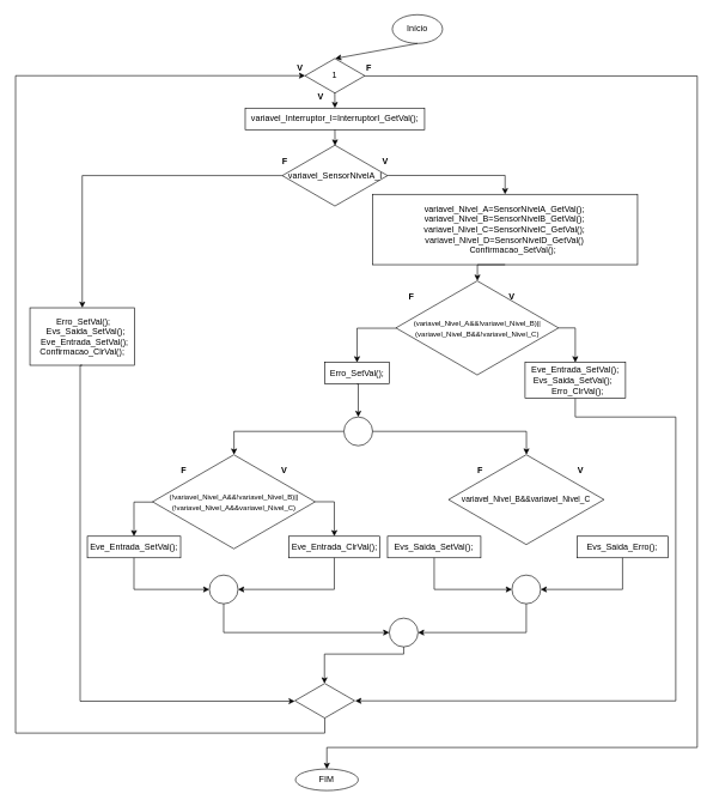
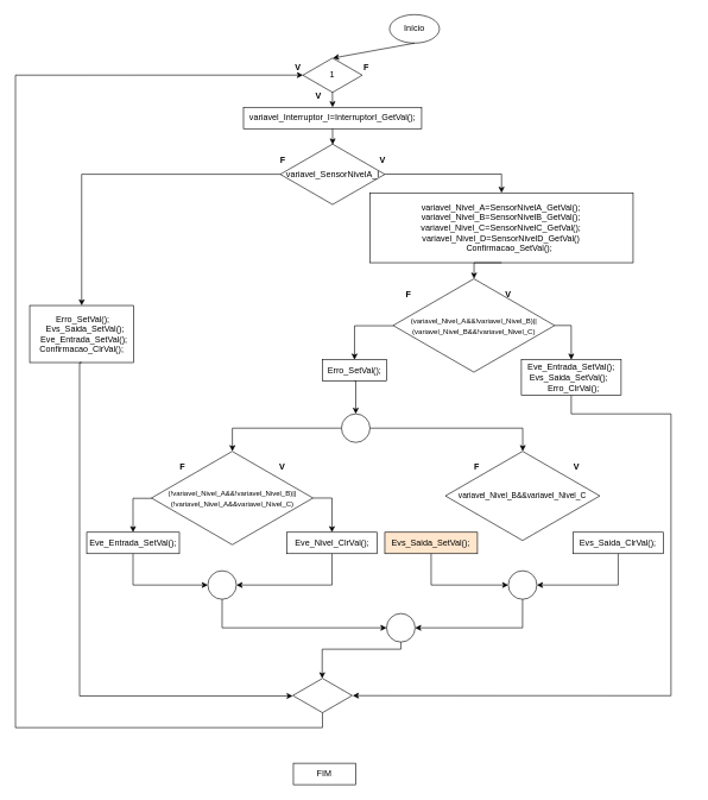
  <mxCell id="0" />
  <mxCell id="1" parent="0" />
  <mxCell id="2" value="Início" style="ellipse;whiteSpace=wrap;html=1;" parent="1" vertex="1"><mxGeometry x="545.93" y="20" width="70" height="40" as="geometry" /></mxCell>
  <mxCell id="3" value="1" style="html=1;whiteSpace=wrap;aspect=fixed;shape=isoRectangle;" parent="1" vertex="1"><mxGeometry x="424.26" y="80" width="83.34" height="50" as="geometry" /></mxCell>
  <mxCell id="4" value="variavel_Interruptor_I=InterruptorI_GetVal();" style="rounded=0;whiteSpace=wrap;html=1;" parent="1" vertex="1"><mxGeometry x="340.93" y="150" width="250" height="30" as="geometry" /></mxCell>
  <mxCell id="5" value="" style="endArrow=classic;html=1;rounded=0;exitX=0.5;exitY=1;exitDx=0;exitDy=0;entryX=0.505;entryY=0.02;entryDx=0;entryDy=0;entryPerimeter=0;" parent="1" source="2" target="3" edge="1"><mxGeometry width="50" height="50" relative="1" as="geometry"><mxPoint x="460.93" y="160" as="sourcePoint" /><mxPoint x="510.93" y="110" as="targetPoint" /></mxGeometry></mxCell>
  <mxCell id="6" value="" style="endArrow=classic;html=1;rounded=0;exitX=0.498;exitY=0.969;exitDx=0;exitDy=0;entryX=0.5;entryY=0;entryDx=0;entryDy=0;exitPerimeter=0;" parent="1" source="3" target="4" edge="1"><mxGeometry width="50" height="50" relative="1" as="geometry"><mxPoint x="465.93" y="60" as="sourcePoint" /><mxPoint x="466.347" y="81" as="targetPoint" /></mxGeometry></mxCell>
  <mxCell id="7" value="variavel_SensorNivelA_I" style="html=1;whiteSpace=wrap;aspect=fixed;shape=isoRectangle;" parent="1" vertex="1"><mxGeometry x="392.6" y="200" width="146.67" height="87.99" as="geometry" /></mxCell>
  <mxCell id="8" value="&lt;b&gt;F&lt;/b&gt;" style="text;html=1;align=center;verticalAlign=middle;resizable=0;points=[];autosize=1;strokeColor=none;fillColor=none;" parent="1" vertex="1"><mxGeometry x="380.93" y="210" width="30" height="30" as="geometry" /></mxCell>
  <mxCell id="9" value="" style="endArrow=classic;html=1;rounded=0;exitX=0.5;exitY=1;exitDx=0;exitDy=0;entryX=0.501;entryY=0.025;entryDx=0;entryDy=0;entryPerimeter=0;" parent="1" source="4" target="7" edge="1"><mxGeometry width="50" height="50" relative="1" as="geometry"><mxPoint x="475.763" y="138.45" as="sourcePoint" /><mxPoint x="475.93" y="160" as="targetPoint" /></mxGeometry></mxCell>
  <mxCell id="10" value="&lt;b&gt;V&lt;/b&gt;" style="text;html=1;align=center;verticalAlign=middle;resizable=0;points=[];autosize=1;strokeColor=none;fillColor=none;" parent="1" vertex="1"><mxGeometry x="520.93" y="210" width="30" height="30" as="geometry" /></mxCell>
  <mxCell id="11" value="&lt;div&gt;variavel_Nivel_A=SensorNivelA_GetVal();&lt;/div&gt;&lt;div&gt;variavel_Nivel_B=SensorNivelB_GetVal();&lt;/div&gt;&lt;div&gt;variavel_Nivel_C=SensorNivelC_GetVal();&lt;/div&gt;&lt;div&gt;variavel_Nivel_D=SensorNivelD_GetVal()&lt;/div&gt;&lt;div&gt;&amp;nbsp; &amp;nbsp; &amp;nbsp; &amp;nbsp;Confirmacao_SetVal();&lt;/div&gt;" style="rounded=0;whiteSpace=wrap;html=1;align=center;" parent="1" vertex="1"><mxGeometry x="518.46" y="270" width="369.24" height="97.99" as="geometry" /></mxCell>
  <mxCell id="12" value="" style="edgeStyle=segmentEdgeStyle;endArrow=classic;html=1;rounded=0;entryX=0.5;entryY=0;entryDx=0;entryDy=0;exitX=1.001;exitY=0.497;exitDx=0;exitDy=0;exitPerimeter=0;" parent="1" source="7" target="11" edge="1"><mxGeometry width="50" height="50" relative="1" as="geometry"><mxPoint x="520.93" y="260" as="sourcePoint" /><mxPoint x="570.93" y="210" as="targetPoint" /></mxGeometry></mxCell>
  <mxCell id="13" value="&lt;font style=&quot;font-size: 10px;&quot;&gt;(variavel_Nivel_A&amp;amp;&amp;amp;!variavel_Nivel_B)||(variavel_Nivel_B&amp;amp;&amp;amp;!variavel_Nivel_C)&lt;/font&gt;" style="html=1;whiteSpace=wrap;aspect=fixed;shape=isoRectangle;" parent="1" vertex="1"><mxGeometry x="550.93" y="387.99" width="226.69" height="136" as="geometry" /></mxCell>
  <mxCell id="14" value="&lt;b&gt;F&lt;/b&gt;" style="text;html=1;align=center;verticalAlign=middle;resizable=0;points=[];autosize=1;strokeColor=none;fillColor=none;" parent="1" vertex="1"><mxGeometry x="556.76" y="397.99" width="30" height="30" as="geometry" /></mxCell>
  <mxCell id="15" value="&lt;b&gt;V&lt;/b&gt;" style="text;html=1;align=center;verticalAlign=middle;resizable=0;points=[];autosize=1;strokeColor=none;fillColor=none;" parent="1" vertex="1"><mxGeometry x="696.76" y="397.99" width="30" height="30" as="geometry" /></mxCell>
  <mxCell id="16" value="&lt;div&gt;Eve_Entrada_SetVal();&lt;/div&gt;&lt;div&gt;Evs_Saida_SetVal();&lt;span style=&quot;background-color: initial;&quot;&gt;&amp;nbsp;&amp;nbsp;&lt;/span&gt;&lt;/div&gt;&lt;div&gt;&lt;span style=&quot;background-color: initial;&quot;&gt;&amp;nbsp; Erro_ClrVal();&lt;/span&gt;&lt;/div&gt;" style="rounded=0;whiteSpace=wrap;html=1;align=center;" parent="1" vertex="1"><mxGeometry x="730.93" y="503.99" width="140" height="50" as="geometry" /></mxCell>
  <mxCell id="17" value="" style="edgeStyle=segmentEdgeStyle;endArrow=classic;html=1;rounded=0;entryX=0.5;entryY=0;entryDx=0;entryDy=0;exitX=1;exitY=0.5;exitDx=0;exitDy=0;exitPerimeter=0;" parent="1" source="13" target="16" edge="1"><mxGeometry width="50" height="50" relative="1" as="geometry"><mxPoint x="691.76" y="457.99" as="sourcePoint" /><mxPoint x="741.76" y="407.99" as="targetPoint" /><Array as="points"><mxPoint x="800.93" y="456" /></Array></mxGeometry></mxCell>
  <mxCell id="18" value="" style="edgeStyle=segmentEdgeStyle;endArrow=classic;html=1;rounded=0;entryX=0.5;entryY=0;entryDx=0;entryDy=0;exitX=0.002;exitY=0.503;exitDx=0;exitDy=0;exitPerimeter=0;" parent="1" source="13" target="19" edge="1"><mxGeometry width="50" height="50" relative="1" as="geometry"><mxPoint x="765.337" y="465.582" as="sourcePoint" /><mxPoint x="835.11" y="517.99" as="targetPoint" /></mxGeometry></mxCell>
  <mxCell id="19" value="Erro_SetVal();" style="rounded=0;whiteSpace=wrap;html=1;align=center;" parent="1" vertex="1"><mxGeometry x="451.76" y="503.99" width="90" height="30" as="geometry" /></mxCell>
  <mxCell id="20" value="" style="edgeStyle=segmentEdgeStyle;endArrow=classic;html=1;rounded=0;entryX=0.501;entryY=0.018;entryDx=0;entryDy=0;exitX=0.5;exitY=1;exitDx=0;exitDy=0;entryPerimeter=0;" parent="1" source="11" target="13" edge="1"><mxGeometry width="50" height="50" relative="1" as="geometry"><mxPoint x="538.873" y="466.398" as="sourcePoint" /><mxPoint x="506.76" y="503.99" as="targetPoint" /></mxGeometry></mxCell>
  <mxCell id="21" value="&lt;font style=&quot;font-size: 10px;&quot;&gt;(!variavel_Nivel_A&amp;amp;&amp;amp;!variavel_Nivel_B)||(!variavel_Nivel_A&amp;amp;&amp;amp;variavel_Nivel_C)&lt;/font&gt;" style="html=1;whiteSpace=wrap;aspect=fixed;shape=isoRectangle;" parent="1" vertex="1"><mxGeometry x="211.77" y="630" width="226.69" height="136" as="geometry" /></mxCell>
  <mxCell id="22" value="&lt;b&gt;F&lt;/b&gt;" style="text;html=1;align=center;verticalAlign=middle;resizable=0;points=[];autosize=1;strokeColor=none;fillColor=none;" parent="1" vertex="1"><mxGeometry x="240.11" y="640" width="30" height="30" as="geometry" /></mxCell>
  <mxCell id="23" value="&lt;b&gt;V&lt;/b&gt;" style="text;html=1;align=center;verticalAlign=middle;resizable=0;points=[];autosize=1;strokeColor=none;fillColor=none;" parent="1" vertex="1"><mxGeometry x="380.11" y="640" width="30" height="30" as="geometry" /></mxCell>
- <mxCell id="24" value="Eve_Entrada_ClrVal();" style="rounded=0;whiteSpace=wrap;html=1;align=center;" parent="1" vertex="1"><mxGeometry x="401.77" y="746" width="126.65" height="30" as="geometry" /></mxCell>
+ <mxCell id="24" value="Eve_Nivel_ClrVal();" style="rounded=0;whiteSpace=wrap;html=1;align=center;" parent="1" vertex="1"><mxGeometry x="401.77" y="746" width="126.65" height="30" as="geometry" /></mxCell>
  <mxCell id="25" value="" style="edgeStyle=segmentEdgeStyle;endArrow=classic;html=1;rounded=0;entryX=0.5;entryY=0;entryDx=0;entryDy=0;exitX=1;exitY=0.5;exitDx=0;exitDy=0;exitPerimeter=0;" parent="1" source="21" target="24" edge="1"><mxGeometry width="50" height="50" relative="1" as="geometry"><mxPoint x="375.11" y="700" as="sourcePoint" /><mxPoint x="425.11" y="650" as="targetPoint" /><Array as="points"><mxPoint x="464.93" y="698" /></Array></mxGeometry></mxCell>
  <mxCell id="26" value="" style="edgeStyle=segmentEdgeStyle;endArrow=classic;html=1;rounded=0;entryX=0.5;entryY=0;entryDx=0;entryDy=0;exitX=0.002;exitY=0.503;exitDx=0;exitDy=0;exitPerimeter=0;" parent="1" source="21" target="27" edge="1"><mxGeometry width="50" height="50" relative="1" as="geometry"><mxPoint x="448.687" y="707.592" as="sourcePoint" /><mxPoint x="518.46" y="760" as="targetPoint" /></mxGeometry></mxCell>
  <mxCell id="27" value="Eve_Entrada_SetVal();" style="rounded=0;whiteSpace=wrap;html=1;align=center;" parent="1" vertex="1"><mxGeometry x="120.93" y="746" width="130" height="30" as="geometry" /></mxCell>
  <mxCell id="28" value="" style="edgeStyle=segmentEdgeStyle;endArrow=classic;html=1;rounded=0;entryX=0.501;entryY=0.018;entryDx=0;entryDy=0;entryPerimeter=0;exitX=0;exitY=0.5;exitDx=0;exitDy=0;" parent="1" source="29" target="21" edge="1"><mxGeometry width="50" height="50" relative="1" as="geometry"><mxPoint x="390.11" y="580" as="sourcePoint" /><mxPoint x="295.11" y="692" as="targetPoint" /></mxGeometry></mxCell>
  <mxCell id="29" value="" style="ellipse;whiteSpace=wrap;html=1;aspect=fixed;fontSize=10;" parent="1" vertex="1"><mxGeometry x="478.46" y="580" width="40" height="40" as="geometry" /></mxCell>
  <mxCell id="30" value="&lt;font style=&quot;font-size: 11px;&quot;&gt;variavel_Nivel_B&amp;amp;&amp;amp;variavel_Nivel_C&lt;/font&gt;" style="html=1;whiteSpace=wrap;aspect=fixed;shape=isoRectangle;" parent="1" vertex="1"><mxGeometry x="624.28" y="630" width="216.69" height="130" as="geometry" /></mxCell>
  <mxCell id="31" value="&lt;b&gt;F&lt;/b&gt;" style="text;html=1;align=center;verticalAlign=middle;resizable=0;points=[];autosize=1;strokeColor=none;fillColor=none;" parent="1" vertex="1"><mxGeometry x="652.62" y="640" width="30" height="30" as="geometry" /></mxCell>
  <mxCell id="32" value="&lt;b&gt;V&lt;/b&gt;" style="text;html=1;align=center;verticalAlign=middle;resizable=0;points=[];autosize=1;strokeColor=none;fillColor=none;" parent="1" vertex="1"><mxGeometry x="792.62" y="640" width="30" height="30" as="geometry" /></mxCell>
- <mxCell id="33" value="Evs_Saida_Erro();" style="rounded=0;whiteSpace=wrap;html=1;align=center;" parent="1" vertex="1"><mxGeometry x="803.44" y="746" width="126.65" height="30" as="geometry" /></mxCell>
- <mxCell id="34" value="Evs_Saida_SetVal();" style="rounded=0;whiteSpace=wrap;html=1;align=center;" parent="1" vertex="1"><mxGeometry x="539.27" y="746" width="130" height="30" as="geometry" /></mxCell>
+ <mxCell id="33" value="Evs_Saida_ClrVal();" style="rounded=0;whiteSpace=wrap;html=1;align=center;" parent="1" vertex="1"><mxGeometry x="803.44" y="746" width="126.65" height="30" as="geometry" /></mxCell>
+ <mxCell id="34" value="Evs_Saida_SetVal();" style="rounded=0;whiteSpace=wrap;html=1;align=center;fillColor=#ffe6cc;" parent="1" vertex="1"><mxGeometry x="539.27" y="746" width="130" height="30" as="geometry" /></mxCell>
  <mxCell id="35" value="" style="edgeStyle=segmentEdgeStyle;endArrow=classic;html=1;rounded=0;entryX=0.501;entryY=0.018;entryDx=0;entryDy=0;entryPerimeter=0;exitX=1;exitY=0.5;exitDx=0;exitDy=0;" parent="1" source="29" target="30" edge="1"><mxGeometry width="50" height="50" relative="1" as="geometry"><mxPoint x="878.45" y="600" as="sourcePoint" /><mxPoint x="765.11" y="692" as="targetPoint" /></mxGeometry></mxCell>
  <mxCell id="36" value="" style="edgeStyle=segmentEdgeStyle;endArrow=classic;html=1;rounded=0;fontSize=11;exitX=0.5;exitY=1;exitDx=0;exitDy=0;entryX=0.5;entryY=0;entryDx=0;entryDy=0;" parent="1" source="19" target="29" edge="1"><mxGeometry width="50" height="50" relative="1" as="geometry"><mxPoint x="620.93" y="700" as="sourcePoint" /><mxPoint x="670.93" y="650" as="targetPoint" /></mxGeometry></mxCell>
  <mxCell id="37" value="&lt;div&gt;&amp;nbsp; &amp;nbsp; &amp;nbsp; &amp;nbsp; &amp;nbsp; Erro_SetVal();&lt;span style=&quot;background-color: initial;&quot;&gt;&amp;nbsp; &amp;nbsp; &amp;nbsp; &amp;nbsp; &amp;nbsp; &amp;nbsp; &amp;nbsp; &amp;nbsp; Evs_Saida_SetVal();&lt;/span&gt;&lt;span style=&quot;background-color: initial;&quot;&gt;&amp;nbsp; &amp;nbsp; &amp;nbsp; Eve_Entrada_SetVal();&lt;/span&gt;&lt;/div&gt;&lt;div&gt;Confirmacao_ClrVal();&lt;/div&gt;" style="rounded=0;whiteSpace=wrap;html=1;align=center;" parent="1" vertex="1"><mxGeometry x="40.93" y="427.99" width="145.82" height="80" as="geometry" /></mxCell>
  <mxCell id="38" value="" style="edgeStyle=segmentEdgeStyle;endArrow=classic;html=1;rounded=0;fontSize=11;exitX=0;exitY=0.499;exitDx=0;exitDy=0;exitPerimeter=0;entryX=0.5;entryY=0;entryDx=0;entryDy=0;" parent="1" source="7" target="37" edge="1"><mxGeometry width="50" height="50" relative="1" as="geometry"><mxPoint x="350.93" y="360" as="sourcePoint" /><mxPoint x="400.93" y="310" as="targetPoint" /></mxGeometry></mxCell>
  <mxCell id="39" value="" style="edgeStyle=segmentEdgeStyle;endArrow=classic;html=1;rounded=0;exitX=0.5;exitY=1;exitDx=0;exitDy=0;entryX=-0.001;entryY=0.512;entryDx=0;entryDy=0;entryPerimeter=0;" parent="1" source="37" target="54" edge="1"><mxGeometry width="50" height="50" relative="1" as="geometry"><mxPoint x="222.223" y="708.408" as="sourcePoint" /><mxPoint x="410.93" y="976" as="targetPoint" /><Array as="points"><mxPoint x="110.93" y="508" /><mxPoint x="110.93" y="976" /><mxPoint x="409.93" y="976" /></Array></mxGeometry></mxCell>
  <mxCell id="40" value="" style="ellipse;whiteSpace=wrap;html=1;aspect=fixed;fontSize=10;" parent="1" vertex="1"><mxGeometry x="712.62" y="800" width="40" height="40" as="geometry" /></mxCell>
  <mxCell id="41" value="" style="ellipse;whiteSpace=wrap;html=1;aspect=fixed;fontSize=10;" parent="1" vertex="1"><mxGeometry x="290.93" y="800" width="40" height="40" as="geometry" /></mxCell>
  <mxCell id="42" value="" style="edgeStyle=segmentEdgeStyle;endArrow=classic;html=1;rounded=0;entryX=1;entryY=0.5;entryDx=0;entryDy=0;exitX=0.5;exitY=1;exitDx=0;exitDy=0;" parent="1" source="33" target="40" edge="1"><mxGeometry width="50" height="50" relative="1" as="geometry"><mxPoint x="222.223" y="708.408" as="sourcePoint" /><mxPoint x="195.93" y="756" as="targetPoint" /><Array as="points"><mxPoint x="866.93" y="820" /></Array></mxGeometry></mxCell>
  <mxCell id="43" value="" style="edgeStyle=segmentEdgeStyle;endArrow=classic;html=1;rounded=0;entryX=0;entryY=0.5;entryDx=0;entryDy=0;exitX=0.5;exitY=1;exitDx=0;exitDy=0;" parent="1" source="34" target="40" edge="1"><mxGeometry width="50" height="50" relative="1" as="geometry"><mxPoint x="232.223" y="718.408" as="sourcePoint" /><mxPoint x="205.93" y="766" as="targetPoint" /><Array as="points"><mxPoint x="603.93" y="820" /></Array></mxGeometry></mxCell>
  <mxCell id="44" value="" style="edgeStyle=segmentEdgeStyle;endArrow=classic;html=1;rounded=0;entryX=1;entryY=0.5;entryDx=0;entryDy=0;exitX=0.5;exitY=1;exitDx=0;exitDy=0;" parent="1" source="24" target="41" edge="1"><mxGeometry width="50" height="50" relative="1" as="geometry"><mxPoint x="242.223" y="728.408" as="sourcePoint" /><mxPoint x="215.93" y="776" as="targetPoint" /><Array as="points"><mxPoint x="464.93" y="820" /></Array></mxGeometry></mxCell>
  <mxCell id="45" value="" style="edgeStyle=segmentEdgeStyle;endArrow=classic;html=1;rounded=0;entryX=0;entryY=0.5;entryDx=0;entryDy=0;exitX=0.5;exitY=1;exitDx=0;exitDy=0;" parent="1" source="27" target="41" edge="1"><mxGeometry width="50" height="50" relative="1" as="geometry"><mxPoint x="252.223" y="738.408" as="sourcePoint" /><mxPoint x="225.93" y="786" as="targetPoint" /><Array as="points"><mxPoint x="185.93" y="820" /></Array></mxGeometry></mxCell>
  <mxCell id="46" value="" style="ellipse;whiteSpace=wrap;html=1;aspect=fixed;fontSize=10;" parent="1" vertex="1"><mxGeometry x="541.76" y="860" width="40" height="40" as="geometry" /></mxCell>
  <mxCell id="47" value="" style="edgeStyle=segmentEdgeStyle;endArrow=classic;html=1;rounded=0;entryX=1;entryY=0.5;entryDx=0;entryDy=0;exitX=0.5;exitY=1;exitDx=0;exitDy=0;" parent="1" source="40" target="46" edge="1"><mxGeometry width="50" height="50" relative="1" as="geometry"><mxPoint x="195.93" y="786" as="sourcePoint" /><mxPoint x="300.93" y="830" as="targetPoint" /><Array as="points"><mxPoint x="732.93" y="880" /></Array></mxGeometry></mxCell>
  <mxCell id="48" value="" style="edgeStyle=segmentEdgeStyle;endArrow=classic;html=1;rounded=0;entryX=0;entryY=0.5;entryDx=0;entryDy=0;exitX=0.5;exitY=1;exitDx=0;exitDy=0;" parent="1" source="41" target="46" edge="1"><mxGeometry width="50" height="50" relative="1" as="geometry"><mxPoint x="310.93" y="870" as="sourcePoint" /><mxPoint x="310.93" y="840" as="targetPoint" /><Array as="points"><mxPoint x="310.93" y="880" /></Array></mxGeometry></mxCell>
  <mxCell id="49" value="" style="edgeStyle=segmentEdgeStyle;endArrow=classic;html=1;rounded=0;exitX=0.5;exitY=1;exitDx=0;exitDy=0;entryX=0.495;entryY=0.02;entryDx=0;entryDy=0;entryPerimeter=0;" parent="1" source="46" target="54" edge="1"><mxGeometry width="50" height="50" relative="1" as="geometry"><mxPoint x="320.93" y="850" as="sourcePoint" /><mxPoint x="450.93" y="930" as="targetPoint" /><Array as="points"><mxPoint x="561.93" y="910" /><mxPoint x="450.93" y="910" /></Array></mxGeometry></mxCell>
  <mxCell id="50" value="" style="edgeStyle=segmentEdgeStyle;endArrow=classic;html=1;rounded=0;entryX=1.009;entryY=0.503;entryDx=0;entryDy=0;exitX=0.5;exitY=1;exitDx=0;exitDy=0;entryPerimeter=0;" parent="1" source="16" target="54" edge="1"><mxGeometry width="50" height="50" relative="1" as="geometry"><mxPoint x="742.62" y="850" as="sourcePoint" /><mxPoint x="470.93" y="950" as="targetPoint" /><Array as="points"><mxPoint x="800.93" y="580" /><mxPoint x="940.93" y="580" /><mxPoint x="940.93" y="975" /></Array></mxGeometry></mxCell>
  <mxCell id="51" value="" style="edgeStyle=segmentEdgeStyle;endArrow=classic;html=1;rounded=0;exitX=0.5;exitY=0.974;exitDx=0;exitDy=0;entryX=0.003;entryY=0.497;entryDx=0;entryDy=0;entryPerimeter=0;exitPerimeter=0;" parent="1" source="54" target="3" edge="1"><mxGeometry width="50" height="50" relative="1" as="geometry"><mxPoint x="411.35" y="1010" as="sourcePoint" /><mxPoint x="350.93" y="100" as="targetPoint" /><Array as="points"><mxPoint x="451.93" y="1020" /><mxPoint x="20.93" y="1020" /><mxPoint x="20.93" y="105" /></Array></mxGeometry></mxCell>
- <mxCell id="52" value="FIM" style="ellipse;whiteSpace=wrap;html=1;" parent="1" vertex="1"><mxGeometry x="410.93" y="1070" width="87.47" height="30" as="geometry" /></mxCell>
- <mxCell id="53" value="" style="edgeStyle=segmentEdgeStyle;endArrow=classic;html=1;rounded=0;entryX=0.5;entryY=0;entryDx=0;entryDy=0;exitX=0.999;exitY=0.505;exitDx=0;exitDy=0;exitPerimeter=0;" parent="1" source="3" target="52" edge="1"><mxGeometry width="50" height="50" relative="1" as="geometry"><mxPoint x="580.93" y="110" as="sourcePoint" /><mxPoint x="480.93" y="960" as="targetPoint" /><Array as="points"><mxPoint x="970.93" y="105" /><mxPoint x="970.93" y="1040" /><mxPoint x="454.93" y="1040" /></Array></mxGeometry></mxCell>
+ <mxCell id="52" value="FIM" style="whiteSpace=wrap;html=1;rounded=0;" parent="1" vertex="1"><mxGeometry x="410.93" y="1070" width="87.47" height="30" as="geometry" /></mxCell>
  <mxCell id="54" value="" style="html=1;whiteSpace=wrap;aspect=fixed;shape=isoRectangle;" parent="1" vertex="1"><mxGeometry x="410.11" y="950" width="83.34" height="50" as="geometry" /></mxCell>
  <mxCell id="55" value="&lt;b&gt;F&lt;/b&gt;" style="text;html=1;align=center;verticalAlign=middle;resizable=0;points=[];autosize=1;strokeColor=none;fillColor=none;" parent="1" vertex="1"><mxGeometry x="498.4" y="80" width="30" height="30" as="geometry" /></mxCell>
  <mxCell id="56" value="&lt;b&gt;V&lt;/b&gt;" style="text;html=1;align=center;verticalAlign=middle;resizable=0;points=[];autosize=1;strokeColor=none;fillColor=none;" parent="1" vertex="1"><mxGeometry x="401.77" y="80" width="30" height="30" as="geometry" /></mxCell>
  <mxCell id="57" value="&lt;b&gt;V&lt;/b&gt;" style="text;html=1;align=center;verticalAlign=middle;resizable=0;points=[];autosize=1;strokeColor=none;fillColor=none;" parent="1" vertex="1"><mxGeometry x="430.93" y="120" width="30" height="30" as="geometry" /></mxCell>
